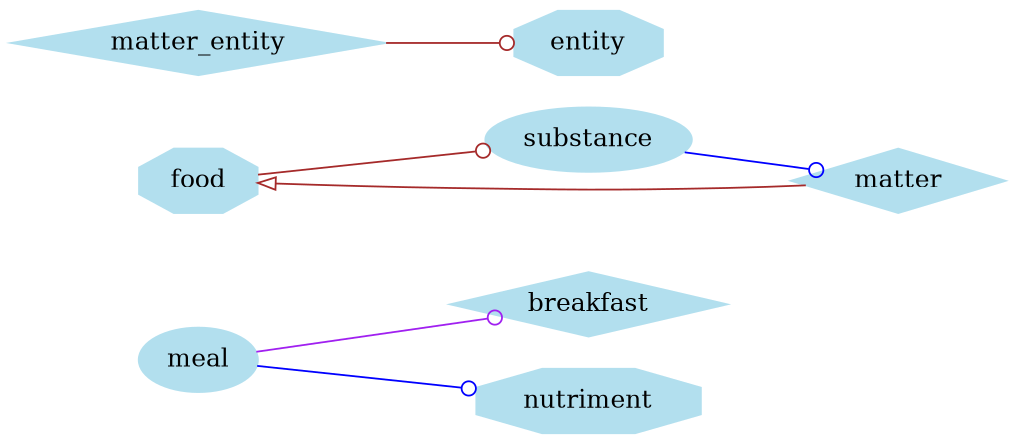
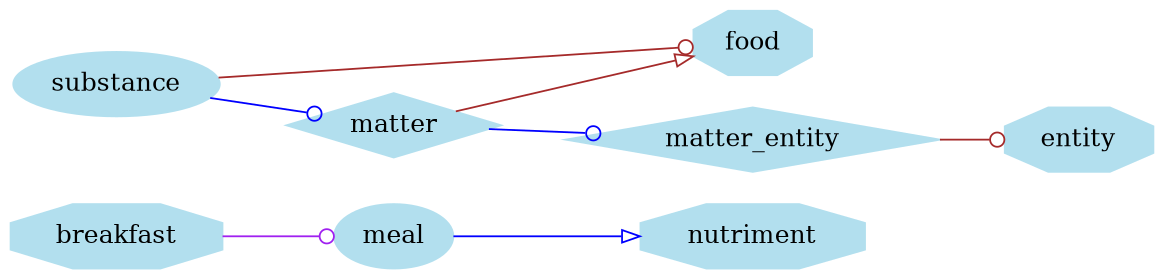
  digraph {
    rankdir=LR
    node [color=lightblue2 shape=diamond style=filled]
    edge [arrowhead=odot color=blue]
    meal [shape=ellipse]
-   breakfast
+   breakfast [shape=octagon]
    nutriment [shape=octagon]
    food [shape=octagon]
    substance [shape=ellipse]
    matter
    n7 [label=matter_entity]
    entity [shape=octagon]
-   meal -> nutriment
-   meal -> breakfast [color=purple]
-   food -> substance [color=brown]
+   meal -> nutriment [arrowhead=onormal]
+   breakfast -> meal [color=purple]
+   substance -> food [color=brown]
    substance -> matter
    matter -> food [arrowhead=onormal color=brown]
+   matter -> n7
    n7 -> entity [color=brown]
  }
